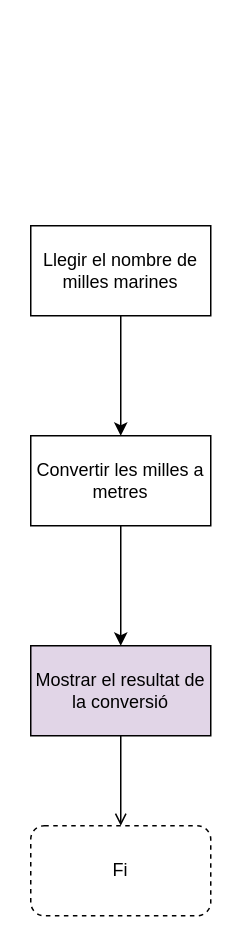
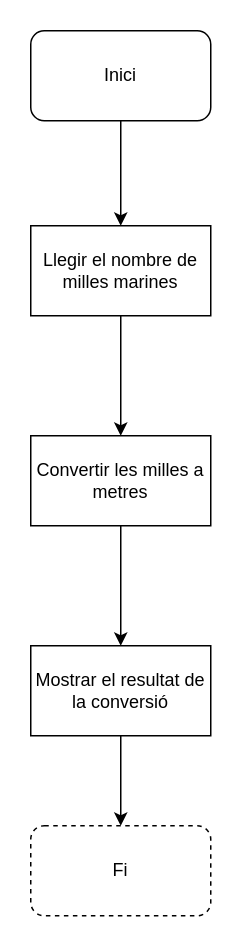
  <mxCell id="0" />
  <mxCell id="1" parent="0" />
+ <mxCell id="2" value="" style="edgeStyle=orthogonalEdgeStyle;rounded=0;orthogonalLoop=1;jettySize=auto;html=1;entryX=0.5;entryY=0;entryDx=0;entryDy=0;" parent="1" source="3" target="5" edge="1"><mxGeometry relative="1" as="geometry"><mxPoint x="80" y="160" as="targetPoint" /></mxGeometry></mxCell>
+ <mxCell id="3" value="&lt;div&gt;Inici&lt;/div&gt;" style="rounded=1;whiteSpace=wrap;html=1;" parent="1" vertex="1"><mxGeometry x="20" width="120" height="60" as="geometry" y="20" /></mxCell>
  <mxCell id="4" value="" style="edgeStyle=orthogonalEdgeStyle;rounded=0;orthogonalLoop=1;jettySize=auto;html=1;" parent="1" source="5" target="7" edge="1"><mxGeometry relative="1" as="geometry" /></mxCell>
  <mxCell id="5" value="&lt;div&gt;Llegir el nombre de milles marines&lt;/div&gt;" style="rounded=0;whiteSpace=wrap;html=1;" parent="1" vertex="1"><mxGeometry x="20" y="150" width="120" height="60" as="geometry" /></mxCell>
  <mxCell id="6" value="" style="edgeStyle=orthogonalEdgeStyle;rounded=0;orthogonalLoop=1;jettySize=auto;html=1;" parent="1" source="7" target="10" edge="1"><mxGeometry relative="1" as="geometry" /></mxCell>
  <mxCell id="7" value="&lt;div&gt;Convertir les milles a metres&lt;/div&gt;" style="rounded=0;whiteSpace=wrap;html=1;" parent="1" vertex="1"><mxGeometry x="20" y="290" width="120" height="60" as="geometry" /></mxCell>
  <mxCell id="8" value="&lt;div&gt;Fi&lt;/div&gt;" style="whiteSpace=wrap;html=1;rounded=1;glass=0;dashed=1;" parent="1" vertex="1"><mxGeometry x="20" y="550" width="120" height="60" as="geometry" /></mxCell>
- <mxCell id="9" style="edgeStyle=orthogonalEdgeStyle;rounded=0;orthogonalLoop=1;jettySize=auto;html=1;exitX=0.5;exitY=1;exitDx=0;exitDy=0;entryX=0.5;entryY=0;entryDx=0;entryDy=0;endArrow=open;" edge="1" parent="1" source="10" target="8"><mxGeometry relative="1" as="geometry" /></mxCell>
- <mxCell id="10" value="Mostrar el resultat de la conversió" style="rounded=0;whiteSpace=wrap;html=1;fillColor=#e1d5e7;" parent="1" vertex="1"><mxGeometry x="20" y="430" width="120" height="60" as="geometry" /></mxCell>
+ <mxCell id="9" style="edgeStyle=orthogonalEdgeStyle;rounded=0;orthogonalLoop=1;jettySize=auto;html=1;exitX=0.5;exitY=1;exitDx=0;exitDy=0;entryX=0.5;entryY=0;entryDx=0;entryDy=0;" edge="1" parent="1" source="10" target="8"><mxGeometry relative="1" as="geometry" /></mxCell>
+ <mxCell id="10" value="Mostrar el resultat de la conversió" style="rounded=0;whiteSpace=wrap;html=1;" parent="1" vertex="1"><mxGeometry x="20" y="430" width="120" height="60" as="geometry" /></mxCell>
